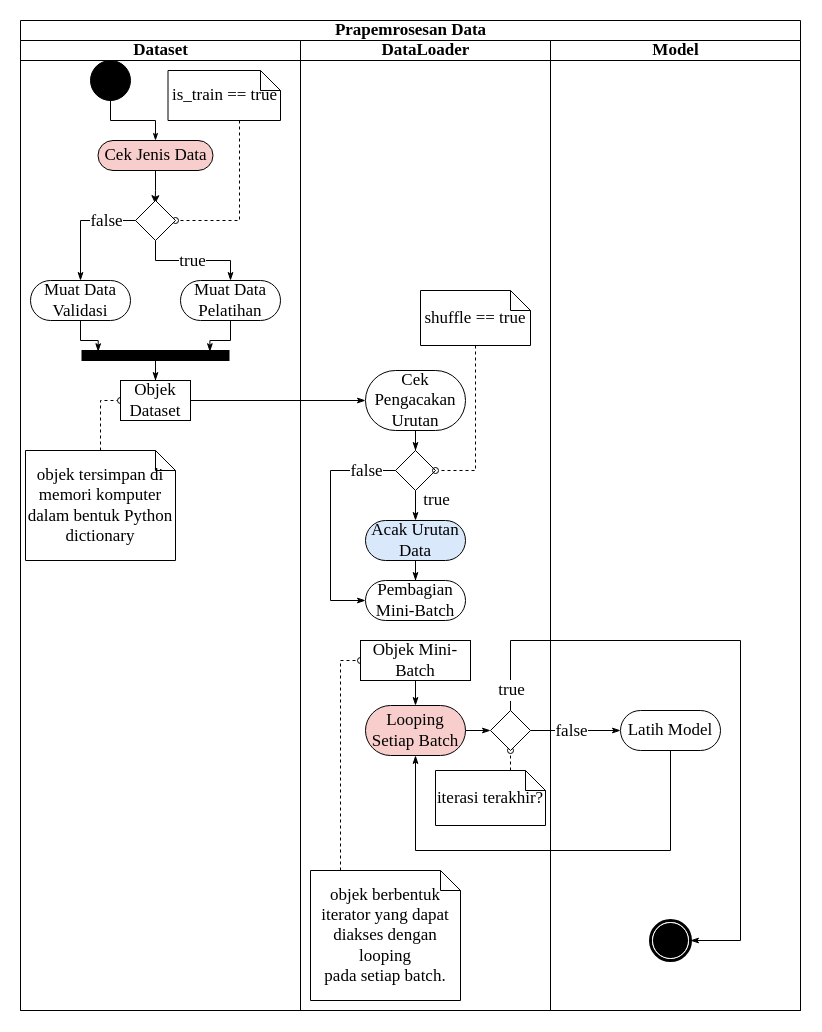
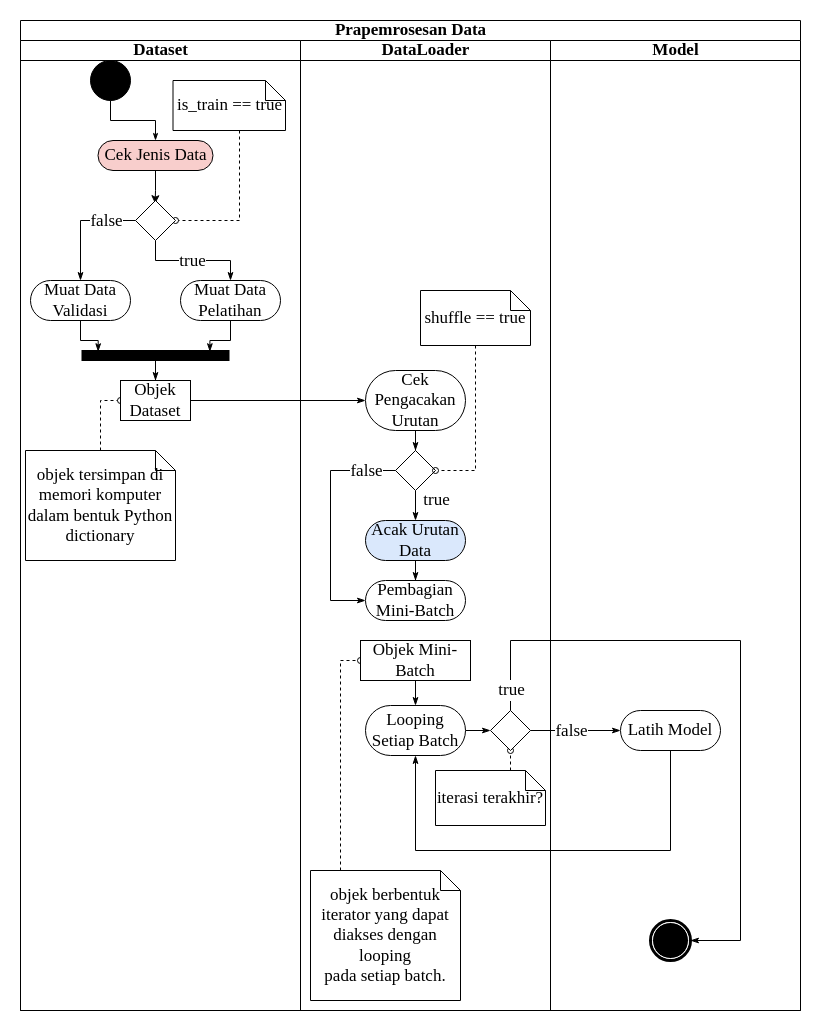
  <mxCell id="0" />
  <mxCell id="1" parent="0" />
  <mxCell id="2" value="Prapemrosesan Data" style="swimlane;html=1;childLayout=stackLayout;startSize=20;rounded=0;shadow=0;comic=0;labelBackgroundColor=none;strokeWidth=1;fontFamily=Times New Roman;fontSize=17;align=center;" parent="1" vertex="1"><mxGeometry x="20" y="20" width="780" height="990" as="geometry" /></mxCell>
  <mxCell id="3" value="Dataset" style="swimlane;html=1;startSize=20;fontFamily=Times New Roman;fontSize=17;" parent="2" vertex="1"><mxGeometry y="20" width="280" height="970" as="geometry" /></mxCell>
  <mxCell id="4" style="edgeStyle=orthogonalEdgeStyle;rounded=0;orthogonalLoop=1;jettySize=auto;html=1;entryX=0.11;entryY=0.124;entryDx=0;entryDy=0;entryPerimeter=0;endArrow=classicThin;endFill=1;fontFamily=Times New Roman;fontSize=17;" parent="3" source="5" target="19" edge="1"><mxGeometry relative="1" as="geometry" /></mxCell>
  <mxCell id="5" value="Muat Data Validasi" style="rounded=1;whiteSpace=wrap;html=1;shadow=0;comic=0;labelBackgroundColor=none;strokeWidth=1;fontFamily=Times New Roman;fontSize=17;align=center;arcSize=50;" parent="3" vertex="1"><mxGeometry x="10" y="240" width="100" height="40" as="geometry" /></mxCell>
  <mxCell id="6" style="edgeStyle=orthogonalEdgeStyle;rounded=0;orthogonalLoop=1;jettySize=auto;html=1;entryX=0.492;entryY=0.08;entryDx=0;entryDy=0;entryPerimeter=0;fontFamily=Times New Roman;fontSize=17;" parent="3" source="21" target="17" edge="1"><mxGeometry relative="1" as="geometry" /></mxCell>
  <mxCell id="7" style="edgeStyle=orthogonalEdgeStyle;rounded=0;html=1;labelBackgroundColor=none;startArrow=none;startFill=0;startSize=5;endArrow=classicThin;endFill=1;endSize=5;jettySize=auto;orthogonalLoop=1;strokeWidth=1;fontFamily=Times New Roman;fontSize=17;" parent="3" source="11" target="21" edge="1"><mxGeometry relative="1" as="geometry" /></mxCell>
  <mxCell id="8" style="edgeStyle=orthogonalEdgeStyle;rounded=0;orthogonalLoop=1;jettySize=auto;html=1;dashed=1;endArrow=oval;endFill=0;fontFamily=Times New Roman;fontSize=17;" parent="3" source="22" target="17" edge="1"><mxGeometry relative="1" as="geometry"><Array as="points"><mxPoint x="219" y="180" /></Array></mxGeometry></mxCell>
  <mxCell id="9" style="edgeStyle=orthogonalEdgeStyle;rounded=0;orthogonalLoop=1;jettySize=auto;html=1;entryX=0;entryY=0.5;entryDx=0;entryDy=0;fontFamily=Times New Roman;fontSize=17;endArrow=oval;endFill=0;dashed=1;" edge="1" parent="3" source="10" target="12"><mxGeometry relative="1" as="geometry" /></mxCell>
  <mxCell id="10" value="objek tersimpan di memori komputer dalam bentuk Python dictionary" style="shape=note;whiteSpace=wrap;html=1;rounded=0;shadow=0;comic=0;labelBackgroundColor=none;strokeWidth=1;fontFamily=Times New Roman;fontSize=17;align=center;size=20;" parent="3" vertex="1"><mxGeometry x="5" y="410" width="150" height="110" as="geometry" /></mxCell>
  <mxCell id="11" value="" style="ellipse;whiteSpace=wrap;html=1;rounded=0;shadow=0;comic=0;labelBackgroundColor=none;strokeWidth=1;fillColor=#000000;fontFamily=Times New Roman;fontSize=17;align=center;" parent="3" vertex="1"><mxGeometry x="70" y="20" width="40" height="40" as="geometry" /></mxCell>
  <mxCell id="12" value="Objek Dataset" style="rounded=0;whiteSpace=wrap;html=1;shadow=0;comic=0;labelBackgroundColor=none;strokeWidth=1;fontFamily=Times New Roman;fontSize=17;align=center;arcSize=50;" parent="3" vertex="1"><mxGeometry x="100" y="340" width="70" height="40" as="geometry" /></mxCell>
  <mxCell id="13" style="edgeStyle=orthogonalEdgeStyle;rounded=0;orthogonalLoop=1;jettySize=auto;html=1;endArrow=classicThin;endFill=1;fontFamily=Times New Roman;fontSize=17;" parent="3" source="17" target="5" edge="1"><mxGeometry relative="1" as="geometry"><Array as="points"><mxPoint x="60" y="180" /></Array></mxGeometry></mxCell>
  <mxCell id="14" value="false" style="edgeLabel;html=1;align=center;verticalAlign=middle;resizable=0;points=[];fontFamily=Times New Roman;fontSize=17;" parent="13" vertex="1" connectable="0"><mxGeometry x="-0.65" y="-2" relative="1" as="geometry"><mxPoint x="-10" y="2" as="offset" /></mxGeometry></mxCell>
  <mxCell id="15" style="edgeStyle=orthogonalEdgeStyle;rounded=0;orthogonalLoop=1;jettySize=auto;html=1;endArrow=classicThin;endFill=1;fontFamily=Times New Roman;fontSize=17;" parent="3" source="17" target="23" edge="1"><mxGeometry relative="1" as="geometry"><Array as="points"><mxPoint x="135" y="220" /><mxPoint x="210" y="220" /></Array></mxGeometry></mxCell>
  <mxCell id="16" value="true" style="edgeLabel;html=1;align=center;verticalAlign=middle;resizable=0;points=[];fontFamily=Times New Roman;fontSize=17;" parent="15" vertex="1" connectable="0"><mxGeometry x="0.209" y="-2" relative="1" as="geometry"><mxPoint x="-14" y="-2" as="offset" /></mxGeometry></mxCell>
  <mxCell id="17" value="" style="rhombus;whiteSpace=wrap;html=1;fontFamily=Times New Roman;fontSize=17;" parent="3" vertex="1"><mxGeometry x="115" y="160" width="40" height="40" as="geometry" /></mxCell>
  <mxCell id="18" style="edgeStyle=orthogonalEdgeStyle;rounded=0;orthogonalLoop=1;jettySize=auto;html=1;entryX=0.5;entryY=0;entryDx=0;entryDy=0;endArrow=classicThin;endFill=1;fontFamily=Times New Roman;fontSize=17;" parent="3" source="19" target="12" edge="1"><mxGeometry relative="1" as="geometry" /></mxCell>
  <mxCell id="19" value="" style="whiteSpace=wrap;html=1;rounded=0;shadow=0;comic=0;labelBackgroundColor=none;strokeWidth=1;fillColor=#000000;fontFamily=Times New Roman;fontSize=17;align=center;rotation=0;" parent="3" vertex="1"><mxGeometry x="61.5" y="310" width="147" height="10" as="geometry" /></mxCell>
  <mxCell id="20" style="edgeStyle=orthogonalEdgeStyle;rounded=0;orthogonalLoop=1;jettySize=auto;html=1;entryX=0.87;entryY=0.124;entryDx=0;entryDy=0;entryPerimeter=0;endArrow=classicThin;endFill=1;fontFamily=Times New Roman;fontSize=17;" parent="3" source="23" target="19" edge="1"><mxGeometry relative="1" as="geometry" /></mxCell>
  <mxCell id="21" value="Cek Jenis Data" style="rounded=1;whiteSpace=wrap;html=1;shadow=0;comic=0;labelBackgroundColor=none;strokeWidth=1;fontFamily=Times New Roman;fontSize=17;align=center;arcSize=50;fillColor=#f8cecc;" parent="3" vertex="1"><mxGeometry x="77.5" y="100" width="115" height="30" as="geometry" /></mxCell>
- <mxCell id="22" value="&lt;div style=&quot;font-size: 17px;&quot;&gt;is_train == true&lt;/div&gt;" style="shape=note;whiteSpace=wrap;html=1;rounded=0;shadow=0;comic=0;labelBackgroundColor=none;strokeWidth=1;fontFamily=Times New Roman;fontSize=17;align=center;size=20;" parent="3" vertex="1"><mxGeometry x="147.5" y="30" width="112.5" height="50" as="geometry" /></mxCell>
+ <mxCell id="22" value="&lt;div style=&quot;font-size: 17px;&quot;&gt;is_train == true&lt;/div&gt;" style="shape=note;whiteSpace=wrap;html=1;rounded=0;shadow=0;comic=0;labelBackgroundColor=none;strokeWidth=1;fontFamily=Times New Roman;fontSize=17;align=center;size=20;" parent="3" vertex="1"><mxGeometry x="152.5" y="40" width="112.5" height="50" as="geometry" /></mxCell>
  <mxCell id="23" value="Muat Data Pelatihan" style="rounded=1;whiteSpace=wrap;html=1;shadow=0;comic=0;labelBackgroundColor=none;strokeWidth=1;fontFamily=Times New Roman;fontSize=17;align=center;arcSize=50;" parent="3" vertex="1"><mxGeometry x="160" y="240" width="100" height="40" as="geometry" /></mxCell>
  <mxCell id="24" value="DataLoader" style="swimlane;html=1;startSize=20;fontFamily=Times New Roman;fontSize=17;" parent="2" vertex="1"><mxGeometry x="280" y="20" width="250" height="970" as="geometry" /></mxCell>
  <mxCell id="25" style="edgeStyle=orthogonalEdgeStyle;rounded=0;orthogonalLoop=1;jettySize=auto;html=1;endArrow=classicThin;endFill=1;fontFamily=Times New Roman;fontSize=17;" parent="24" source="29" target="32" edge="1"><mxGeometry relative="1" as="geometry" /></mxCell>
  <mxCell id="26" style="edgeStyle=orthogonalEdgeStyle;rounded=0;orthogonalLoop=1;jettySize=auto;html=1;entryX=0;entryY=0.5;entryDx=0;entryDy=0;endArrow=oval;endFill=0;dashed=1;fontFamily=Times New Roman;fontSize=17;" parent="24" source="28" target="38" edge="1"><mxGeometry relative="1" as="geometry"><Array as="points"><mxPoint x="40" y="620" /></Array></mxGeometry></mxCell>
  <mxCell id="27" style="edgeStyle=orthogonalEdgeStyle;rounded=0;orthogonalLoop=1;jettySize=auto;html=1;entryX=0;entryY=0.5;entryDx=0;entryDy=0;endArrow=classicThin;endFill=1;fontFamily=Times New Roman;fontSize=17;" parent="24" source="39" target="43" edge="1"><mxGeometry relative="1" as="geometry" /></mxCell>
  <mxCell id="28" value="&lt;div style=&quot;font-size: 17px;&quot;&gt;objek berbentuk iterator yang dapat diakses dengan looping&lt;/div&gt;&lt;div style=&quot;font-size: 17px;&quot;&gt;pada setiap batch.&lt;br style=&quot;font-size: 17px;&quot;&gt;&lt;/div&gt;" style="shape=note;whiteSpace=wrap;html=1;rounded=0;shadow=0;comic=0;labelBackgroundColor=none;strokeWidth=1;fontFamily=Times New Roman;fontSize=17;align=center;size=20;" parent="24" vertex="1"><mxGeometry x="10" y="830" width="150" height="130" as="geometry" /></mxCell>
  <mxCell id="29" value="Cek Pengacakan Urutan" style="rounded=1;whiteSpace=wrap;html=1;shadow=0;comic=0;labelBackgroundColor=none;strokeWidth=1;fontFamily=Times New Roman;fontSize=17;align=center;arcSize=50;" parent="24" vertex="1"><mxGeometry x="65" y="330" width="100" height="60" as="geometry" /></mxCell>
  <mxCell id="30" style="edgeStyle=orthogonalEdgeStyle;rounded=0;orthogonalLoop=1;jettySize=auto;html=1;endArrow=classicThin;endFill=1;fontFamily=Times New Roman;fontSize=17;" parent="24" source="32" target="34" edge="1"><mxGeometry relative="1" as="geometry" /></mxCell>
  <mxCell id="31" value="true" style="edgeLabel;html=1;align=center;verticalAlign=middle;resizable=0;points=[];fontFamily=Times New Roman;fontSize=17;" parent="30" vertex="1" connectable="0"><mxGeometry x="0.487" relative="1" as="geometry"><mxPoint x="20" y="-7.14" as="offset" /></mxGeometry></mxCell>
  <mxCell id="32" value="" style="rhombus;whiteSpace=wrap;html=1;fontFamily=Times New Roman;fontSize=17;" parent="24" vertex="1"><mxGeometry x="95" y="410" width="40" height="40" as="geometry" /></mxCell>
  <mxCell id="33" style="edgeStyle=orthogonalEdgeStyle;rounded=0;orthogonalLoop=1;jettySize=auto;html=1;entryX=0.5;entryY=0;entryDx=0;entryDy=0;endArrow=classicThin;endFill=1;fontFamily=Times New Roman;fontSize=17;" parent="24" source="34" target="37" edge="1"><mxGeometry relative="1" as="geometry" /></mxCell>
  <mxCell id="34" value="Acak Urutan Data" style="rounded=1;whiteSpace=wrap;html=1;shadow=0;comic=0;labelBackgroundColor=none;strokeWidth=1;fontFamily=Times New Roman;fontSize=17;align=center;arcSize=50;fillColor=#dae8fc;" parent="24" vertex="1"><mxGeometry x="65" y="480" width="100" height="40" as="geometry" /></mxCell>
  <mxCell id="35" style="edgeStyle=orthogonalEdgeStyle;rounded=0;orthogonalLoop=1;jettySize=auto;html=1;entryX=1;entryY=0.5;entryDx=0;entryDy=0;endArrow=oval;endFill=0;dashed=1;fontFamily=Times New Roman;fontSize=17;" parent="24" source="40" target="32" edge="1"><mxGeometry relative="1" as="geometry" /></mxCell>
  <mxCell id="36" style="edgeStyle=orthogonalEdgeStyle;rounded=0;orthogonalLoop=1;jettySize=auto;html=1;endArrow=classicThin;endFill=1;fontFamily=Times New Roman;fontSize=17;" parent="24" source="38" target="39" edge="1"><mxGeometry relative="1" as="geometry" /></mxCell>
  <mxCell id="37" value="Pembagian Mini-Batch" style="rounded=1;whiteSpace=wrap;html=1;shadow=0;comic=0;labelBackgroundColor=none;strokeWidth=1;fontFamily=Times New Roman;fontSize=17;align=center;arcSize=50;" parent="24" vertex="1"><mxGeometry x="65" y="540" width="100" height="40" as="geometry" /></mxCell>
  <mxCell id="38" value="Objek Mini-Batch" style="rounded=0;whiteSpace=wrap;html=1;shadow=0;comic=0;labelBackgroundColor=none;strokeWidth=1;fontFamily=Times New Roman;fontSize=17;align=center;arcSize=50;" parent="24" vertex="1"><mxGeometry x="60" y="600" width="110" height="40" as="geometry" /></mxCell>
- <mxCell id="39" value="Looping Setiap Batch" style="rounded=1;whiteSpace=wrap;html=1;shadow=0;comic=0;labelBackgroundColor=none;strokeWidth=1;fontFamily=Times New Roman;fontSize=17;align=center;arcSize=50;fillColor=#f8cecc;" parent="24" vertex="1"><mxGeometry x="65" y="665" width="100" height="50" as="geometry" /></mxCell>
+ <mxCell id="39" value="Looping Setiap Batch" style="rounded=1;whiteSpace=wrap;html=1;shadow=0;comic=0;labelBackgroundColor=none;strokeWidth=1;fontFamily=Times New Roman;fontSize=17;align=center;arcSize=50;" parent="24" vertex="1"><mxGeometry x="65" y="665" width="100" height="50" as="geometry" /></mxCell>
  <mxCell id="40" value="shuffle == true" style="shape=note;whiteSpace=wrap;html=1;rounded=0;shadow=0;comic=0;labelBackgroundColor=none;strokeWidth=1;fontFamily=Times New Roman;fontSize=17;align=center;size=20;" parent="24" vertex="1"><mxGeometry x="120" y="250" width="110" height="55" as="geometry" /></mxCell>
  <mxCell id="41" style="edgeStyle=orthogonalEdgeStyle;rounded=0;orthogonalLoop=1;jettySize=auto;html=1;entryX=0.5;entryY=1;entryDx=0;entryDy=0;endArrow=oval;endFill=0;dashed=1;fontFamily=Times New Roman;fontSize=17;" parent="24" source="42" target="43" edge="1"><mxGeometry relative="1" as="geometry"><Array as="points"><mxPoint x="210" y="710" /><mxPoint x="210" y="710" /></Array></mxGeometry></mxCell>
  <mxCell id="42" value="iterasi terakhir?" style="shape=note;whiteSpace=wrap;html=1;rounded=0;shadow=0;comic=0;labelBackgroundColor=none;strokeWidth=1;fontFamily=Times New Roman;fontSize=17;align=center;size=20;" parent="24" vertex="1"><mxGeometry x="135" y="730" width="110" height="55" as="geometry" /></mxCell>
  <mxCell id="43" value="" style="rhombus;whiteSpace=wrap;html=1;fontFamily=Times New Roman;fontSize=17;" parent="24" vertex="1"><mxGeometry x="190" y="670" width="40" height="40" as="geometry" /></mxCell>
  <mxCell id="44" style="edgeStyle=orthogonalEdgeStyle;rounded=0;orthogonalLoop=1;jettySize=auto;html=1;endArrow=classicThin;endFill=1;fontFamily=Times New Roman;fontSize=17;entryX=0;entryY=0.5;entryDx=0;entryDy=0;" edge="1" parent="24" source="32" target="37"><mxGeometry relative="1" as="geometry"><mxPoint x="40" y="560" as="targetPoint" /><Array as="points"><mxPoint x="30" y="430" /><mxPoint x="30" y="560" /></Array></mxGeometry></mxCell>
  <mxCell id="45" value="false" style="edgeLabel;html=1;align=center;verticalAlign=middle;resizable=0;points=[];fontSize=17;fontFamily=Times New Roman;" vertex="1" connectable="0" parent="44"><mxGeometry x="-0.852" y="-2" relative="1" as="geometry"><mxPoint x="-13" y="2" as="offset" /></mxGeometry></mxCell>
  <mxCell id="46" style="edgeStyle=orthogonalEdgeStyle;rounded=0;orthogonalLoop=1;jettySize=auto;html=1;entryX=0;entryY=0.5;entryDx=0;entryDy=0;endArrow=classicThin;endFill=1;fontFamily=Times New Roman;fontSize=17;" parent="2" source="12" target="29" edge="1"><mxGeometry relative="1" as="geometry" /></mxCell>
  <mxCell id="47" style="edgeStyle=orthogonalEdgeStyle;rounded=0;orthogonalLoop=1;jettySize=auto;html=1;endArrow=classicThin;endFill=1;fontFamily=Times New Roman;fontSize=17;" parent="2" source="43" target="52" edge="1"><mxGeometry relative="1" as="geometry" /></mxCell>
  <mxCell id="48" value="false" style="edgeLabel;html=1;align=center;verticalAlign=middle;resizable=0;points=[];fontFamily=Times New Roman;fontSize=17;" parent="47" vertex="1" connectable="0"><mxGeometry x="-0.204" y="3" relative="1" as="geometry"><mxPoint x="4" y="3" as="offset" /></mxGeometry></mxCell>
  <mxCell id="49" style="edgeStyle=orthogonalEdgeStyle;rounded=0;orthogonalLoop=1;jettySize=auto;html=1;entryX=1;entryY=0.5;entryDx=0;entryDy=0;endArrow=classicThin;endFill=1;fontFamily=Times New Roman;fontSize=17;" parent="2" source="43" target="53" edge="1"><mxGeometry relative="1" as="geometry"><Array as="points"><mxPoint x="490" y="620" /><mxPoint x="720" y="620" /><mxPoint x="720" y="920" /></Array></mxGeometry></mxCell>
  <mxCell id="50" value="true" style="edgeLabel;html=1;align=center;verticalAlign=middle;resizable=0;points=[];fontFamily=Times New Roman;fontSize=17;" parent="49" vertex="1" connectable="0"><mxGeometry x="-0.898" y="-1" relative="1" as="geometry"><mxPoint x="-1" y="12.5" as="offset" /></mxGeometry></mxCell>
  <mxCell id="51" value="Model" style="swimlane;html=1;startSize=20;fontFamily=Times New Roman;fontSize=17;" parent="2" vertex="1"><mxGeometry x="530" y="20" width="250" height="970" as="geometry" /></mxCell>
  <mxCell id="52" value="Latih Model" style="rounded=1;whiteSpace=wrap;html=1;shadow=0;comic=0;labelBackgroundColor=none;strokeWidth=1;fontFamily=Times New Roman;fontSize=17;align=center;arcSize=50;" parent="51" vertex="1"><mxGeometry x="70" y="670" width="100" height="40" as="geometry" /></mxCell>
  <mxCell id="53" value="" style="shape=mxgraph.bpmn.shape;html=1;verticalLabelPosition=bottom;labelBackgroundColor=#ffffff;verticalAlign=top;perimeter=ellipsePerimeter;outline=end;symbol=terminate;rounded=0;shadow=0;comic=0;strokeWidth=1;fontFamily=Times New Roman;fontSize=17;align=center;" parent="51" vertex="1"><mxGeometry x="100" y="880" width="40" height="40" as="geometry" /></mxCell>
  <mxCell id="54" style="edgeStyle=orthogonalEdgeStyle;rounded=0;orthogonalLoop=1;jettySize=auto;html=1;entryX=0.5;entryY=1;entryDx=0;entryDy=0;endArrow=classicThin;endFill=1;fontFamily=Times New Roman;fontSize=17;" edge="1" parent="2" source="52" target="39"><mxGeometry relative="1" as="geometry"><Array as="points"><mxPoint x="650" y="830" /><mxPoint x="395" y="830" /></Array></mxGeometry></mxCell>
